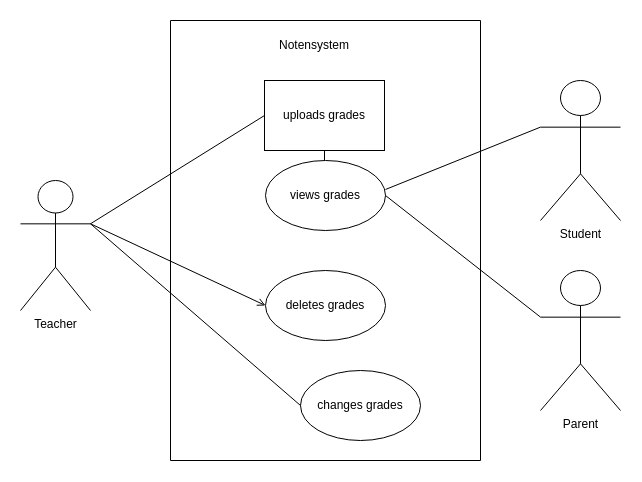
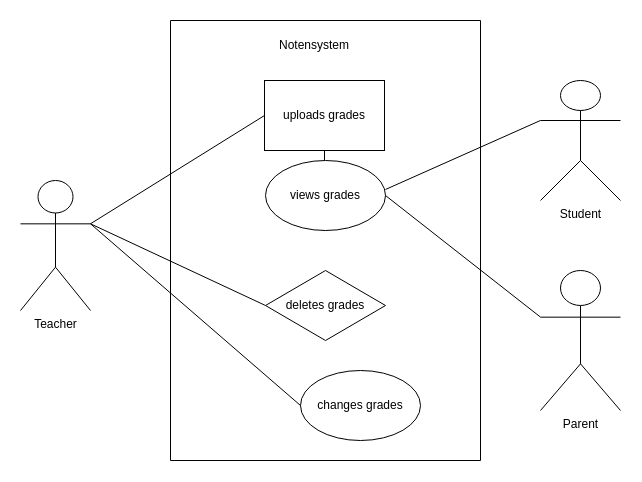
  <mxCell id="0" />
  <mxCell id="1" parent="0" />
  <mxCell id="2" value="" style="swimlane;startSize=0;" vertex="1" parent="1"><mxGeometry x="170" y="20" width="310" height="440" as="geometry" /></mxCell>
  <mxCell id="3" value="Notensystem" style="text;html=1;align=center;verticalAlign=middle;whiteSpace=wrap;rounded=0;" vertex="1" parent="2"><mxGeometry x="74" y="10" width="140" height="30" as="geometry" /></mxCell>
  <mxCell id="4" value="changes grades" style="ellipse;whiteSpace=wrap;html=1;" vertex="1" parent="2"><mxGeometry x="130" y="350" width="120" height="70" as="geometry" /></mxCell>
- <mxCell id="5" value="deletes grades" style="ellipse;whiteSpace=wrap;html=1;" vertex="1" parent="2"><mxGeometry x="95" y="250" width="120" height="70" as="geometry" /></mxCell>
+ <mxCell id="5" value="deletes grades" style="rhombus;whiteSpace=wrap;html=1;" vertex="1" parent="2"><mxGeometry x="95" y="250" width="120" height="70" as="geometry" /></mxCell>
  <mxCell id="6" value="" style="edgeStyle=orthogonalEdgeStyle;rounded=0;orthogonalLoop=1;jettySize=auto;html=1;" edge="1" parent="2" source="7" target="8"><mxGeometry relative="1" as="geometry" /></mxCell>
  <mxCell id="7" value="uploads grades" style="whiteSpace=wrap;html=1;rounded=0;" vertex="1" parent="2"><mxGeometry x="94" y="60" width="120" height="70" as="geometry" /></mxCell>
  <mxCell id="8" value="views grades" style="ellipse;whiteSpace=wrap;html=1;" vertex="1" parent="2"><mxGeometry x="95" y="140" width="120" height="70" as="geometry" /></mxCell>
- <mxCell id="9" value="Student" style="shape=umlActor;verticalLabelPosition=bottom;verticalAlign=top;html=1;outlineConnect=0;" vertex="1" parent="1"><mxGeometry x="540" y="80" width="80" height="140" as="geometry" /></mxCell>
+ <mxCell id="9" value="Student" style="shape=umlActor;verticalLabelPosition=bottom;verticalAlign=top;html=1;outlineConnect=0;" vertex="1" parent="1"><mxGeometry x="540" y="80" width="80" height="120" as="geometry" /></mxCell>
  <mxCell id="10" value="Teacher" style="shape=umlActor;verticalLabelPosition=bottom;verticalAlign=top;html=1;outlineConnect=0;" vertex="1" parent="1"><mxGeometry x="20" y="180" width="70" height="130" as="geometry" /></mxCell>
  <mxCell id="11" value="Parent" style="shape=umlActor;verticalLabelPosition=bottom;verticalAlign=top;html=1;outlineConnect=0;" vertex="1" parent="1"><mxGeometry x="540" y="270" width="80" height="140" as="geometry" /></mxCell>
  <mxCell id="12" value="" style="endArrow=none;html=1;rounded=0;entryX=0;entryY=0.5;entryDx=0;entryDy=0;exitX=1;exitY=0.333;exitDx=0;exitDy=0;exitPerimeter=0;" edge="1" parent="1" source="10" target="7"><mxGeometry width="50" height="50" relative="1" as="geometry"><mxPoint x="100" y="250" as="sourcePoint" /><mxPoint x="150" y="200" as="targetPoint" /></mxGeometry></mxCell>
  <mxCell id="13" value="" style="endArrow=none;html=1;rounded=0;exitX=1;exitY=0.414;exitDx=0;exitDy=0;exitPerimeter=0;entryX=0;entryY=0.333;entryDx=0;entryDy=0;entryPerimeter=0;" edge="1" parent="1" source="8" target="9"><mxGeometry width="50" height="50" relative="1" as="geometry"><mxPoint x="490" y="180" as="sourcePoint" /><mxPoint x="540" y="130" as="targetPoint" /></mxGeometry></mxCell>
- <mxCell id="14" value="" style="endArrow=open;html=1;rounded=0;exitX=1;exitY=0.333;exitDx=0;exitDy=0;exitPerimeter=0;entryX=0;entryY=0.5;entryDx=0;entryDy=0;" edge="1" parent="1" source="10" target="5"><mxGeometry width="50" height="50" relative="1" as="geometry"><mxPoint x="360" y="380" as="sourcePoint" /><mxPoint x="410" y="330" as="targetPoint" /></mxGeometry></mxCell>
+ <mxCell id="14" value="" style="endArrow=none;html=1;rounded=0;exitX=1;exitY=0.333;exitDx=0;exitDy=0;exitPerimeter=0;entryX=0;entryY=0.5;entryDx=0;entryDy=0;" edge="1" parent="1" source="10" target="5"><mxGeometry width="50" height="50" relative="1" as="geometry"><mxPoint x="360" y="380" as="sourcePoint" /><mxPoint x="410" y="330" as="targetPoint" /></mxGeometry></mxCell>
  <mxCell id="15" value="" style="endArrow=none;html=1;rounded=0;exitX=1;exitY=0.333;exitDx=0;exitDy=0;exitPerimeter=0;entryX=0;entryY=0.5;entryDx=0;entryDy=0;" edge="1" parent="1" source="10" target="4"><mxGeometry width="50" height="50" relative="1" as="geometry"><mxPoint x="360" y="380" as="sourcePoint" /><mxPoint x="410" y="330" as="targetPoint" /></mxGeometry></mxCell>
  <mxCell id="16" value="" style="endArrow=none;html=1;rounded=0;entryX=0;entryY=0.333;entryDx=0;entryDy=0;entryPerimeter=0;exitX=1;exitY=0.5;exitDx=0;exitDy=0;" edge="1" parent="1" source="8" target="11"><mxGeometry width="50" height="50" relative="1" as="geometry"><mxPoint x="360" y="380" as="sourcePoint" /><mxPoint x="410" y="330" as="targetPoint" /></mxGeometry></mxCell>
